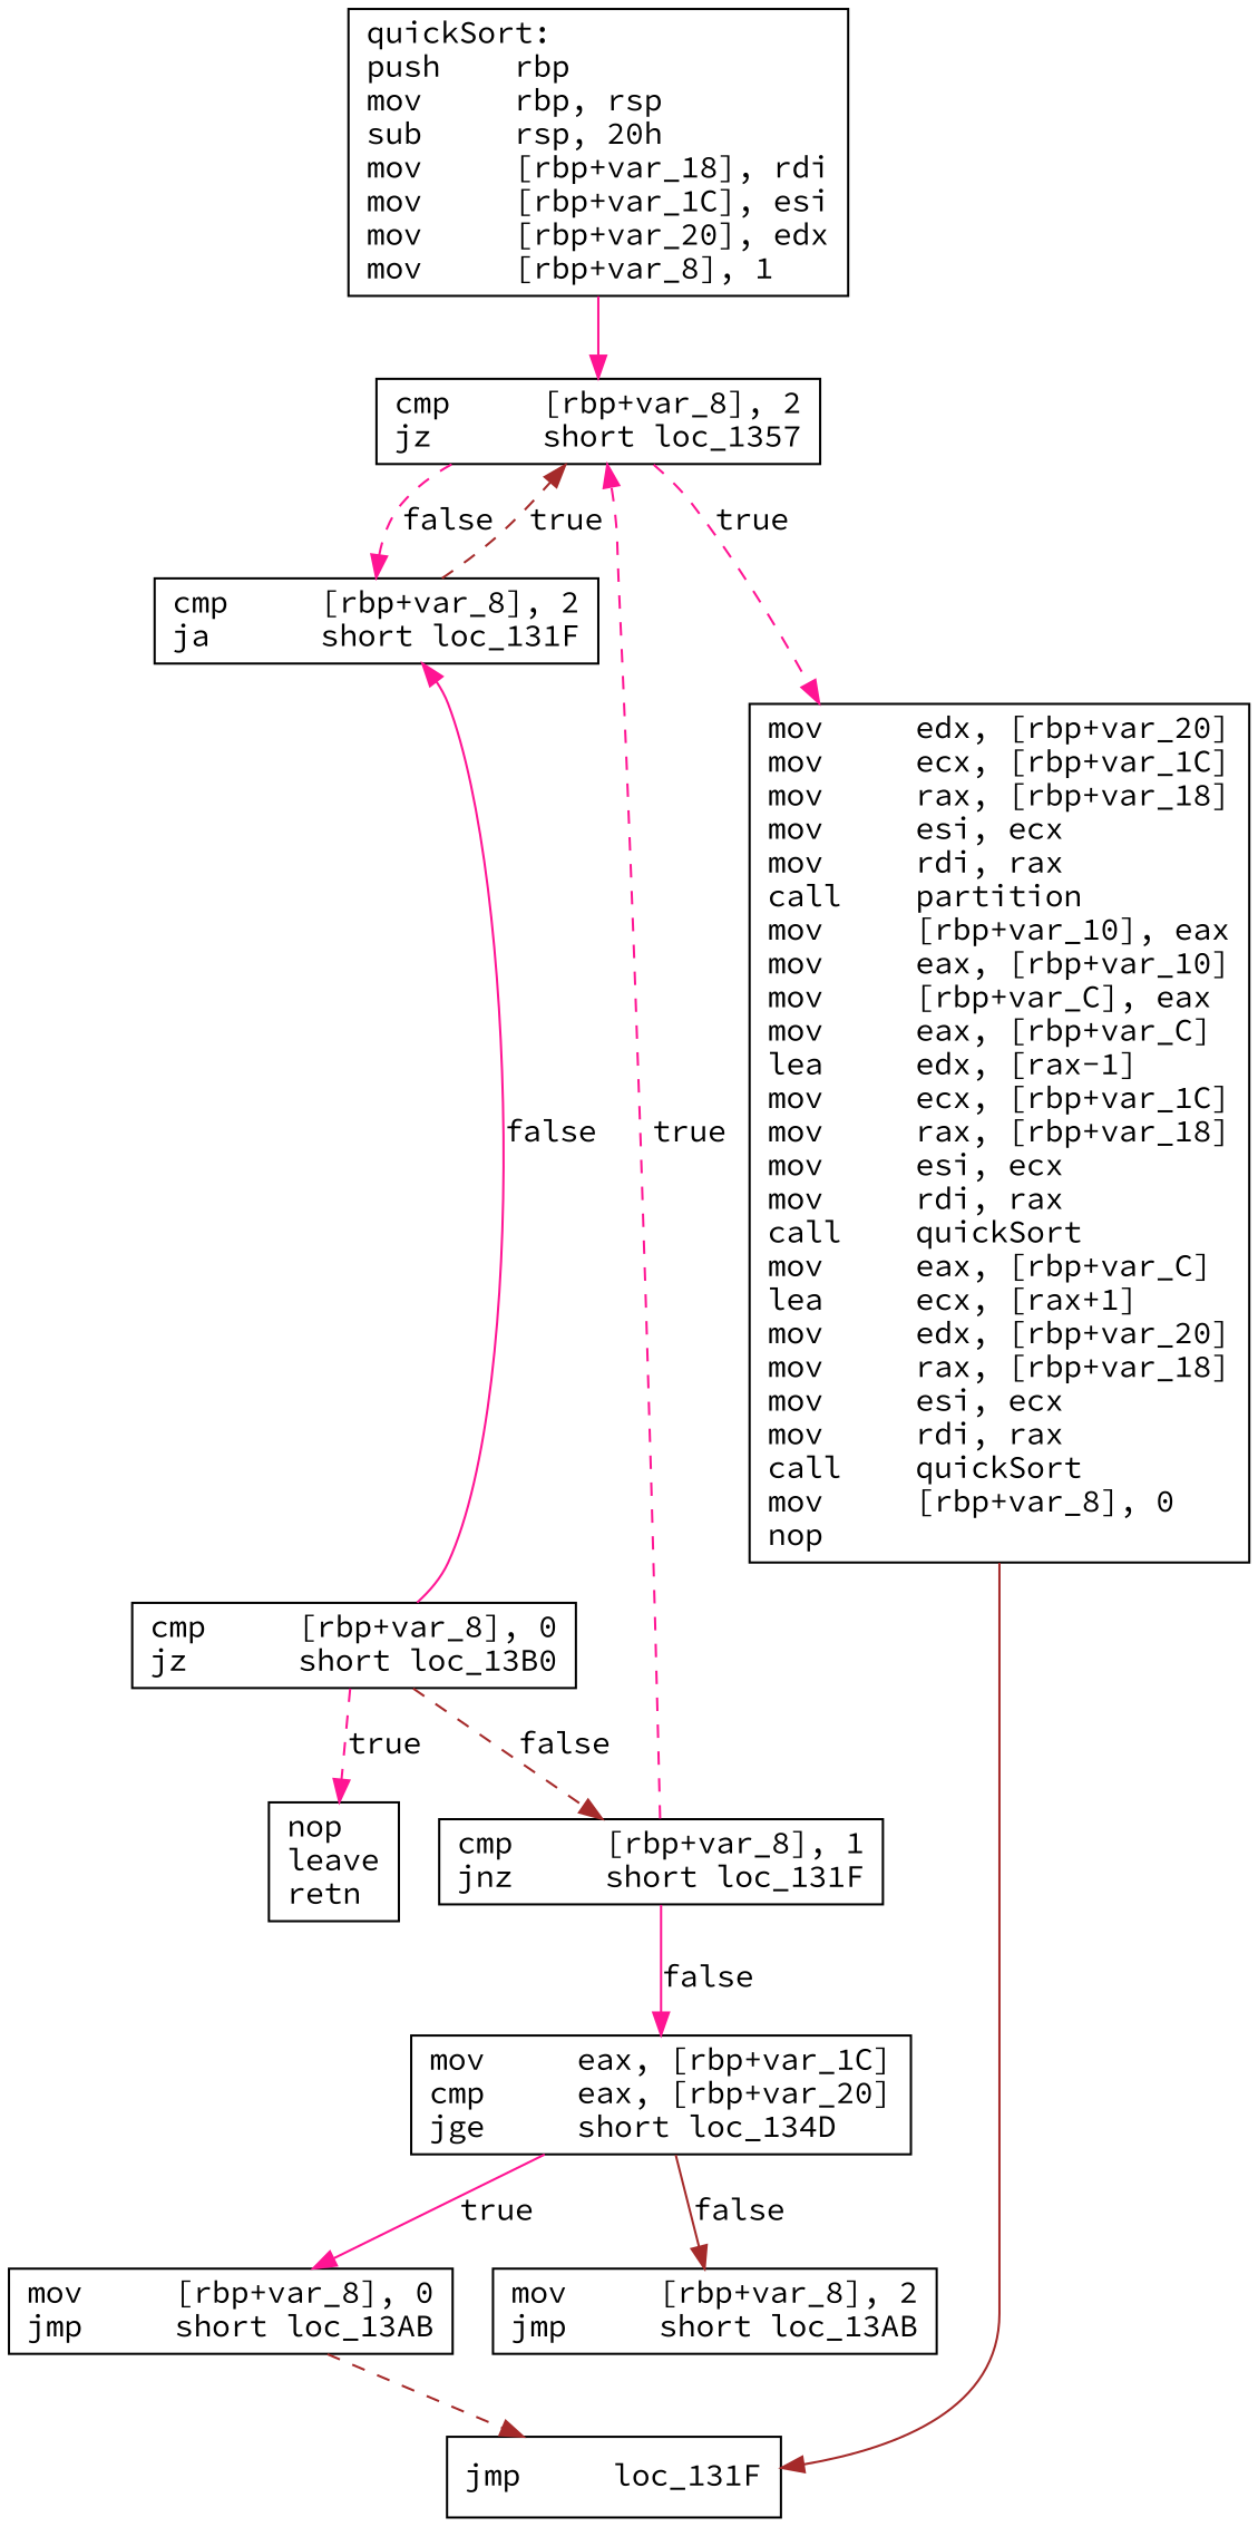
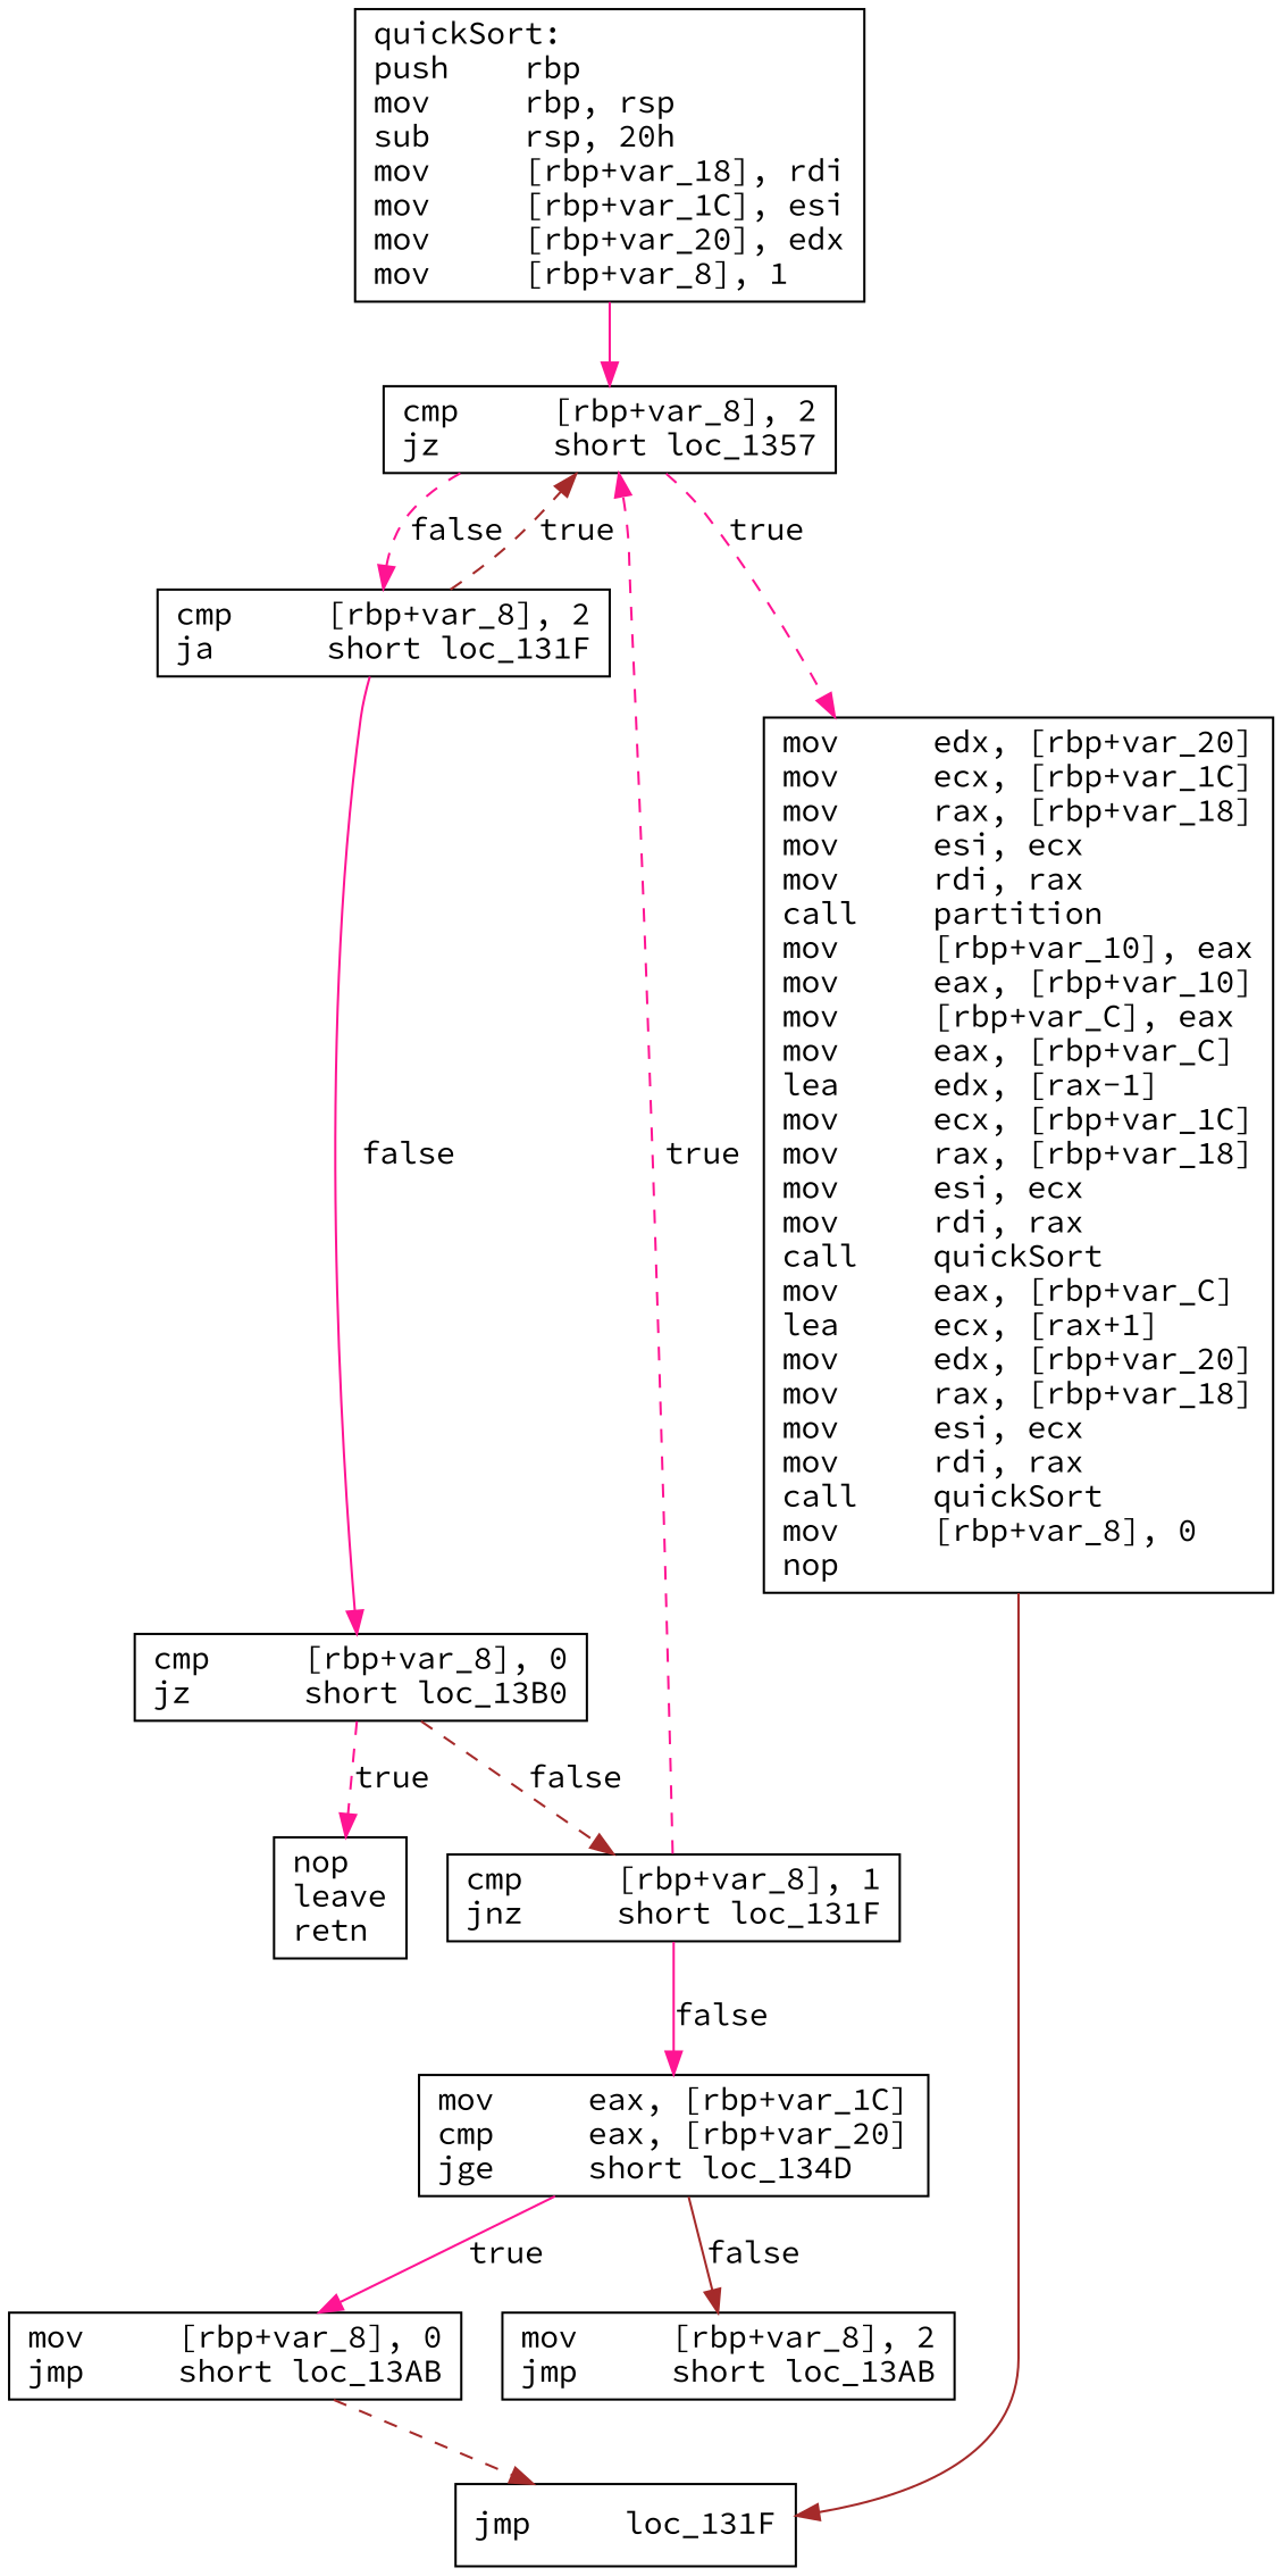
  digraph {
    fontname="Source Code Pro"
    node [fontname="Source Code Pro" shape=box]
    edge [color=deeppink fontname="Source Code Pro" style=dashed]
    n1 [label="quickSort:\lpush    rbp\lmov     rbp, rsp\lsub     rsp, 20h\lmov     [rbp+var_18], rdi\lmov     [rbp+var_1C], esi\lmov     [rbp+var_20], edx\lmov     [rbp+var_8], 1\l"]
    n2 [label="cmp     [rbp+var_8], 2\ljz      short loc_1357\l"]
    n3 [label="cmp     [rbp+var_8], 2\lja      short loc_131F\l"]
    n4 [label="mov     edx, [rbp+var_20]\lmov     ecx, [rbp+var_1C]\lmov     rax, [rbp+var_18]\lmov     esi, ecx\lmov     rdi, rax\lcall    partition\lmov     [rbp+var_10], eax\lmov     eax, [rbp+var_10]\lmov     [rbp+var_C], eax\lmov     eax, [rbp+var_C]\llea     edx, [rax-1]\lmov     ecx, [rbp+var_1C]\lmov     rax, [rbp+var_18]\lmov     esi, ecx\lmov     rdi, rax\lcall    quickSort\lmov     eax, [rbp+var_C]\llea     ecx, [rax+1]\lmov     edx, [rbp+var_20]\lmov     rax, [rbp+var_18]\lmov     esi, ecx\lmov     rdi, rax\lcall    quickSort\lmov     [rbp+var_8], 0\lnop\l"]
    n5 [label="cmp     [rbp+var_8], 0\ljz      short loc_13B0\l"]
    n6 [label="jmp     loc_131F\l"]
    n7 [label="cmp     [rbp+var_8], 1\ljnz     short loc_131F\l"]
    n8 [label="nop\lleave\lretn\l"]
    n9 [label="mov     eax, [rbp+var_1C]\lcmp     eax, [rbp+var_20]\ljge     short loc_134D\l"]
    n10 [label="mov     [rbp+var_8], 2\ljmp     short loc_13AB\l"]
    n11 [label="mov     [rbp+var_8], 0\ljmp     short loc_13AB\l"]
    n1 -> n2 [style=solid]
    n2 -> n3 [label=false]
    n2 -> n4 [label=true]
    n3 -> n2 [color=brown label=true]
-   n5 -> n3 [label=false style=solid]
+   n3 -> n5 [label=false style=solid]
    n4 -> n6 [color=brown style=solid]
    n5 -> n7 [color=brown label=false]
    n5 -> n8 [label=true]
    n7 -> n2 [label=true]
    n7 -> n9 [label=false style=solid]
    n9 -> n10 [color=brown label=false style=solid]
    n9 -> n11 [label=true style=solid]
    n11 -> n6 [color=brown]
  }
